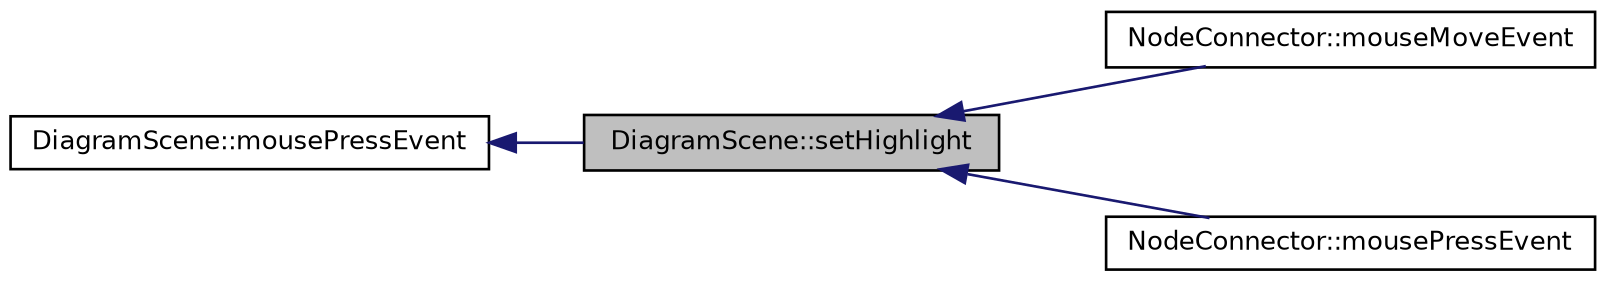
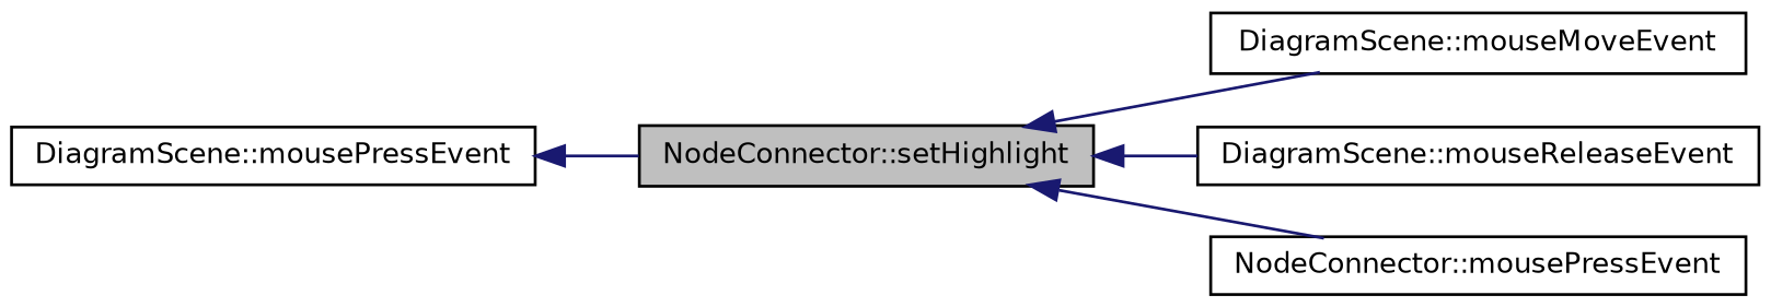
  digraph {
    rankdir=LR
    node [color=black fillcolor=white fontname=Helvetica fontsize=10 shape=record style=filled]
    edge [color=midnightblue dir=back fontname=Helvetica fontsize=10 labelfontname=Helvetica labelfontsize=10 style=solid]
-   n1 [fillcolor=grey75 fontcolor=black height=0.2 label="DiagramScene::setHighlight" width=0.4]
-   n2 [height=0.2 label="NodeConnector::mouseMoveEvent" width=0.4]
+   n1 [fillcolor=grey75 fontcolor=black height=0.2 label="NodeConnector::setHighlight" width=0.4]
+   n2 [height=0.2 label="DiagramScene::mouseMoveEvent" width=0.4]
+   n3 [height=0.2 label="DiagramScene::mouseReleaseEvent" width=0.4]
    n4 [height=0.2 label="NodeConnector::mousePressEvent" width=0.4]
    n5 [height=0.2 label="DiagramScene::mousePressEvent" width=0.4]
    n1 -> n2
+   n1 -> n3
    n1 -> n4
    n5 -> n1
  }
